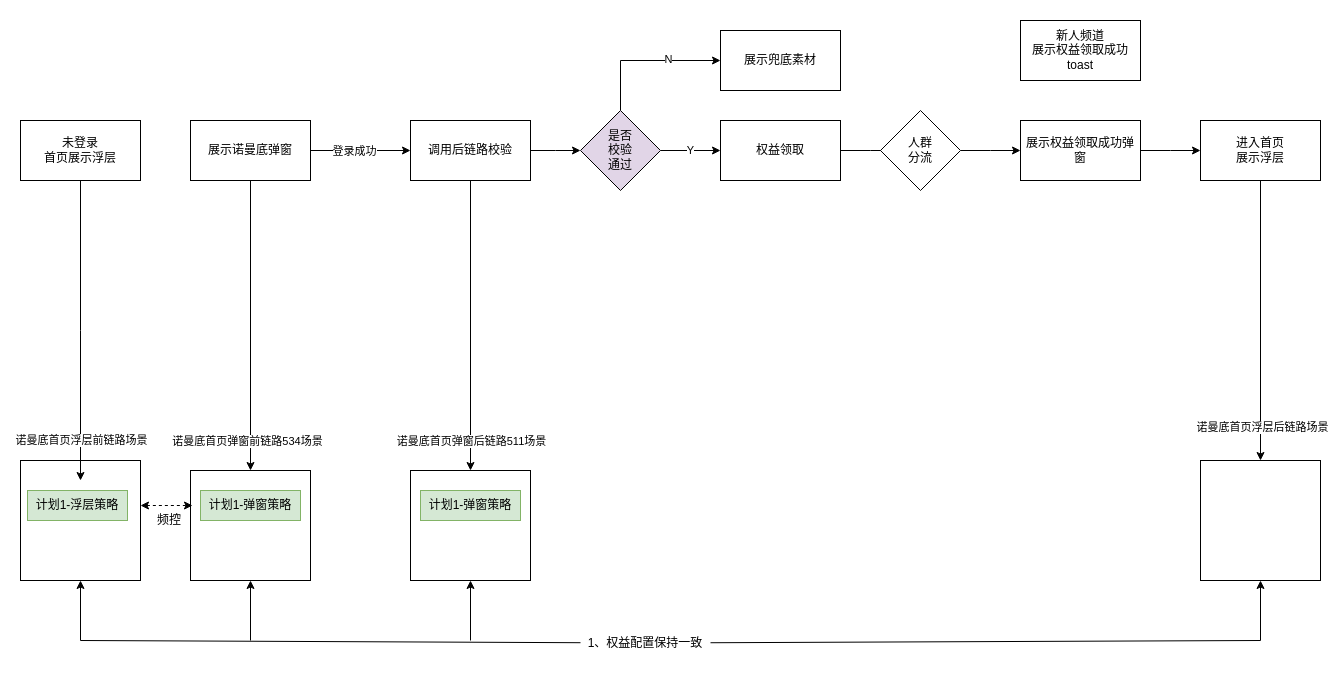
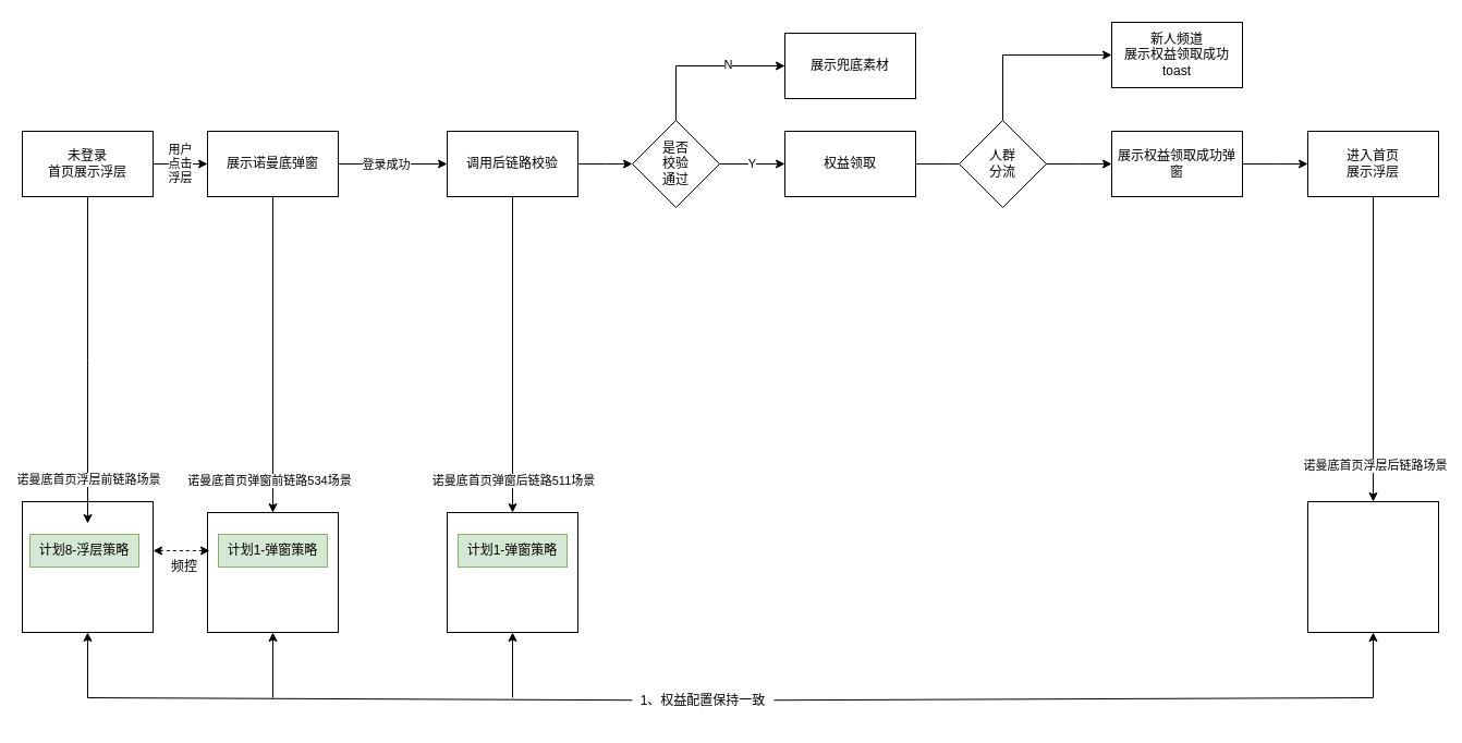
  <mxCell id="0" />
  <mxCell id="1" parent="0" />
  <mxCell id="2" value="" style="rounded=0;whiteSpace=wrap;html=1;" vertex="1" parent="1"><mxGeometry x="20" y="460" width="120" height="120" as="geometry" /></mxCell>
  <mxCell id="3" style="edgeStyle=orthogonalEdgeStyle;rounded=0;orthogonalLoop=1;jettySize=auto;html=1;" edge="1" parent="1" source="6"><mxGeometry relative="1" as="geometry"><mxPoint x="80" y="480" as="targetPoint" /></mxGeometry></mxCell>
  <mxCell id="4" value="诺曼底首页浮层前链路场景" style="edgeLabel;html=1;align=center;verticalAlign=middle;resizable=0;points=[];" vertex="1" connectable="0" parent="3"><mxGeometry x="0.653" y="2" relative="1" as="geometry"><mxPoint x="-2" y="12" as="offset" /></mxGeometry></mxCell>
+ <mxCell id="5" value="用户&lt;br&gt;点击&lt;br&gt;浮层" style="edgeStyle=orthogonalEdgeStyle;rounded=0;orthogonalLoop=1;jettySize=auto;html=1;" edge="1" parent="1" source="6" target="12"><mxGeometry relative="1" as="geometry"><mxPoint as="offset" /></mxGeometry></mxCell>
  <mxCell id="6" value="未登录&lt;br&gt;首页展示浮层" style="rounded=0;whiteSpace=wrap;html=1;" vertex="1" parent="1"><mxGeometry x="20" y="120" width="120" height="60" as="geometry" /></mxCell>
- <mxCell id="7" value="计划1-浮层策略" style="rounded=0;whiteSpace=wrap;html=1;fillColor=#d5e8d4;strokeColor=#82b366;" vertex="1" parent="1"><mxGeometry x="27" y="490" width="100" height="30" as="geometry" /></mxCell>
+ <mxCell id="7" value="计划8-浮层策略" style="rounded=0;whiteSpace=wrap;html=1;fillColor=#d5e8d4;strokeColor=#82b366;" vertex="1" parent="1"><mxGeometry x="27" y="490" width="100" height="30" as="geometry" /></mxCell>
  <mxCell id="8" style="edgeStyle=orthogonalEdgeStyle;rounded=0;orthogonalLoop=1;jettySize=auto;html=1;" edge="1" parent="1" source="12" target="13"><mxGeometry relative="1" as="geometry" /></mxCell>
  <mxCell id="9" value="诺曼底首页弹窗前链路534场景" style="edgeLabel;html=1;align=center;verticalAlign=middle;resizable=0;points=[];" vertex="1" connectable="0" parent="8"><mxGeometry x="0.697" y="-4" relative="1" as="geometry"><mxPoint y="14" as="offset" /></mxGeometry></mxCell>
  <mxCell id="10" style="edgeStyle=orthogonalEdgeStyle;rounded=0;orthogonalLoop=1;jettySize=auto;html=1;" edge="1" parent="1" source="12" target="18"><mxGeometry relative="1" as="geometry" /></mxCell>
  <mxCell id="11" value="登录成功" style="edgeLabel;html=1;align=center;verticalAlign=middle;resizable=0;points=[];" vertex="1" connectable="0" parent="10"><mxGeometry x="-0.133" y="3" relative="1" as="geometry"><mxPoint y="3" as="offset" /></mxGeometry></mxCell>
  <mxCell id="12" value="展示诺曼底弹窗" style="rounded=0;whiteSpace=wrap;html=1;" vertex="1" parent="1"><mxGeometry x="190" y="120" width="120" height="60" as="geometry" /></mxCell>
  <mxCell id="13" value="" style="rounded=0;whiteSpace=wrap;html=1;" vertex="1" parent="1"><mxGeometry x="190" y="470" width="120" height="110" as="geometry" /></mxCell>
  <mxCell id="14" value="计划1-弹窗策略" style="rounded=0;whiteSpace=wrap;html=1;fillColor=#d5e8d4;strokeColor=#82b366;" vertex="1" parent="1"><mxGeometry x="200" y="490" width="100" height="30" as="geometry" /></mxCell>
  <mxCell id="15" style="edgeStyle=orthogonalEdgeStyle;rounded=0;orthogonalLoop=1;jettySize=auto;html=1;" edge="1" parent="1" source="18" target="19"><mxGeometry relative="1" as="geometry" /></mxCell>
  <mxCell id="16" value="诺曼底首页弹窗后链路511场景" style="edgeLabel;html=1;align=center;verticalAlign=middle;resizable=0;points=[];" vertex="1" connectable="0" parent="15"><mxGeometry x="0.664" y="-3" relative="1" as="geometry"><mxPoint x="3" y="19" as="offset" /></mxGeometry></mxCell>
  <mxCell id="17" style="edgeStyle=orthogonalEdgeStyle;rounded=0;orthogonalLoop=1;jettySize=auto;html=1;" edge="1" parent="1" source="18"><mxGeometry relative="1" as="geometry"><mxPoint x="580" y="150" as="targetPoint" /></mxGeometry></mxCell>
  <mxCell id="18" value="调用后链路校验" style="rounded=0;whiteSpace=wrap;html=1;" vertex="1" parent="1"><mxGeometry x="410" y="120" width="120" height="60" as="geometry" /></mxCell>
  <mxCell id="19" value="" style="rounded=0;whiteSpace=wrap;html=1;" vertex="1" parent="1"><mxGeometry x="410" y="470" width="120" height="110" as="geometry" /></mxCell>
  <mxCell id="20" value="计划1-弹窗策略" style="rounded=0;whiteSpace=wrap;html=1;fillColor=#d5e8d4;strokeColor=#82b366;" vertex="1" parent="1"><mxGeometry x="420" y="490" width="100" height="30" as="geometry" /></mxCell>
  <mxCell id="21" style="edgeStyle=orthogonalEdgeStyle;rounded=0;orthogonalLoop=1;jettySize=auto;html=1;" edge="1" parent="1" source="22"><mxGeometry relative="1" as="geometry"><mxPoint x="900" y="150" as="targetPoint" /></mxGeometry></mxCell>
  <mxCell id="22" value="权益领取" style="rounded=0;whiteSpace=wrap;html=1;" vertex="1" parent="1"><mxGeometry x="720" y="120" width="120" height="60" as="geometry" /></mxCell>
  <mxCell id="23" value="Y" style="edgeStyle=orthogonalEdgeStyle;rounded=0;orthogonalLoop=1;jettySize=auto;html=1;" edge="1" parent="1" source="26"><mxGeometry relative="1" as="geometry"><mxPoint x="720" y="150" as="targetPoint" /></mxGeometry></mxCell>
  <mxCell id="24" style="edgeStyle=orthogonalEdgeStyle;rounded=0;orthogonalLoop=1;jettySize=auto;html=1;entryX=0;entryY=0.5;entryDx=0;entryDy=0;exitX=0.5;exitY=0;exitDx=0;exitDy=0;" edge="1" parent="1" source="26" target="27"><mxGeometry relative="1" as="geometry"><mxPoint x="660" y="10" as="targetPoint" /></mxGeometry></mxCell>
  <mxCell id="25" value="N" style="edgeLabel;html=1;align=center;verticalAlign=middle;resizable=0;points=[];" vertex="1" connectable="0" parent="24"><mxGeometry x="0.293" y="2" relative="1" as="geometry"><mxPoint as="offset" /></mxGeometry></mxCell>
- <mxCell id="26" value="是否&lt;br&gt;校验&lt;br&gt;通过" style="rhombus;whiteSpace=wrap;html=1;fillColor=#e1d5e7;" vertex="1" parent="1"><mxGeometry x="580" y="110" width="80" height="80" as="geometry" /></mxCell>
+ <mxCell id="26" value="是否&lt;br&gt;校验&lt;br&gt;通过" style="rhombus;whiteSpace=wrap;html=1;" vertex="1" parent="1"><mxGeometry x="580" y="110" width="80" height="80" as="geometry" /></mxCell>
  <mxCell id="27" value="展示兜底素材" style="rounded=0;whiteSpace=wrap;html=1;" vertex="1" parent="1"><mxGeometry x="720" y="30" width="120" height="60" as="geometry" /></mxCell>
  <mxCell id="28" style="edgeStyle=orthogonalEdgeStyle;rounded=0;orthogonalLoop=1;jettySize=auto;html=1;" edge="1" parent="1" source="30"><mxGeometry relative="1" as="geometry"><mxPoint x="1020" y="150" as="targetPoint" /></mxGeometry></mxCell>
+ <mxCell id="29" style="edgeStyle=orthogonalEdgeStyle;rounded=0;orthogonalLoop=1;jettySize=auto;html=1;entryX=0;entryY=0.5;entryDx=0;entryDy=0;" edge="1" parent="1" source="30" target="31"><mxGeometry relative="1" as="geometry"><mxPoint x="960" y="50" as="targetPoint" /><Array as="points"><mxPoint x="920" y="50" /></Array></mxGeometry></mxCell>
  <mxCell id="30" value="人群&lt;br&gt;分流" style="rhombus;whiteSpace=wrap;html=1;" vertex="1" parent="1"><mxGeometry x="880" y="110" width="80" height="80" as="geometry" /></mxCell>
  <mxCell id="31" value="新人频道&lt;br&gt;展示权益领取成功&lt;br&gt;toast" style="rounded=0;whiteSpace=wrap;html=1;" vertex="1" parent="1"><mxGeometry x="1020" y="20" width="120" height="60" as="geometry" /></mxCell>
  <mxCell id="32" style="edgeStyle=orthogonalEdgeStyle;rounded=0;orthogonalLoop=1;jettySize=auto;html=1;" edge="1" parent="1" source="33"><mxGeometry relative="1" as="geometry"><mxPoint x="1200" y="150" as="targetPoint" /></mxGeometry></mxCell>
  <mxCell id="33" value="展示权益领取成功弹窗" style="rounded=0;whiteSpace=wrap;html=1;" vertex="1" parent="1"><mxGeometry x="1020" y="120" width="120" height="60" as="geometry" /></mxCell>
  <mxCell id="34" style="edgeStyle=orthogonalEdgeStyle;rounded=0;orthogonalLoop=1;jettySize=auto;html=1;" edge="1" parent="1" source="36" target="37"><mxGeometry relative="1" as="geometry" /></mxCell>
  <mxCell id="35" value="诺曼底首页浮层后链路场景" style="edgeLabel;html=1;align=center;verticalAlign=middle;resizable=0;points=[];" vertex="1" connectable="0" parent="34"><mxGeometry x="0.757" y="1" relative="1" as="geometry"><mxPoint as="offset" /></mxGeometry></mxCell>
  <mxCell id="36" value="进入首页&lt;br&gt;展示浮层" style="rounded=0;whiteSpace=wrap;html=1;" vertex="1" parent="1"><mxGeometry x="1200" y="120" width="120" height="60" as="geometry" /></mxCell>
  <mxCell id="37" value="" style="rounded=0;whiteSpace=wrap;html=1;" vertex="1" parent="1"><mxGeometry x="1200" y="460" width="120" height="120" as="geometry" /></mxCell>
  <mxCell id="38" value="" style="endArrow=none;html=1;rounded=0;startArrow=none;" edge="1" parent="1" source="44"><mxGeometry width="50" height="50" relative="1" as="geometry"><mxPoint x="80" y="640" as="sourcePoint" /><mxPoint x="1260" y="640" as="targetPoint" /></mxGeometry></mxCell>
  <mxCell id="39" value="" style="endArrow=classic;html=1;rounded=0;entryX=0.5;entryY=1;entryDx=0;entryDy=0;" edge="1" parent="1" target="2"><mxGeometry width="50" height="50" relative="1" as="geometry"><mxPoint x="80" y="640" as="sourcePoint" /><mxPoint x="130" y="590" as="targetPoint" /></mxGeometry></mxCell>
  <mxCell id="40" value="" style="endArrow=classic;html=1;rounded=0;" edge="1" parent="1" target="13"><mxGeometry width="50" height="50" relative="1" as="geometry"><mxPoint x="250" y="640" as="sourcePoint" /><mxPoint x="300" y="590" as="targetPoint" /></mxGeometry></mxCell>
  <mxCell id="41" value="" style="endArrow=classic;html=1;rounded=0;entryX=0.5;entryY=1;entryDx=0;entryDy=0;" edge="1" parent="1" target="19"><mxGeometry width="50" height="50" relative="1" as="geometry"><mxPoint x="470" y="640" as="sourcePoint" /><mxPoint x="530" y="590" as="targetPoint" /></mxGeometry></mxCell>
  <mxCell id="42" value="" style="endArrow=classic;html=1;rounded=0;entryX=0.5;entryY=1;entryDx=0;entryDy=0;" edge="1" parent="1" target="37"><mxGeometry width="50" height="50" relative="1" as="geometry"><mxPoint x="1260" y="640" as="sourcePoint" /><mxPoint x="1320" y="590" as="targetPoint" /></mxGeometry></mxCell>
  <mxCell id="43" value="" style="endArrow=none;html=1;rounded=0;" edge="1" parent="1" target="44"><mxGeometry width="50" height="50" relative="1" as="geometry"><mxPoint x="80" y="640" as="sourcePoint" /><mxPoint x="1260" y="640" as="targetPoint" /></mxGeometry></mxCell>
  <mxCell id="44" value="1、权益配置保持一致" style="text;html=1;strokeColor=none;fillColor=none;align=center;verticalAlign=middle;whiteSpace=wrap;rounded=0;" vertex="1" parent="1"><mxGeometry x="580" y="625" width="130" height="35" as="geometry" /></mxCell>
  <mxCell id="45" value="" style="endArrow=classic;startArrow=classic;html=1;rounded=0;dashed=1;" edge="1" parent="1"><mxGeometry width="50" height="50" relative="1" as="geometry"><mxPoint x="140" y="505" as="sourcePoint" /><mxPoint x="192" y="505" as="targetPoint" /></mxGeometry></mxCell>
  <mxCell id="46" value="频控" style="text;html=1;strokeColor=none;fillColor=none;align=center;verticalAlign=middle;whiteSpace=wrap;rounded=0;" vertex="1" parent="1"><mxGeometry x="154" y="509.5" width="30" height="21" as="geometry" /></mxCell>
